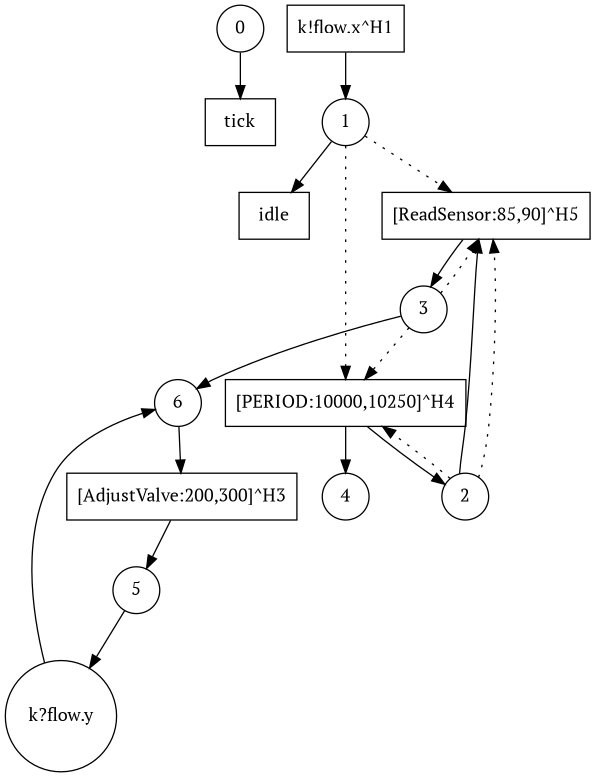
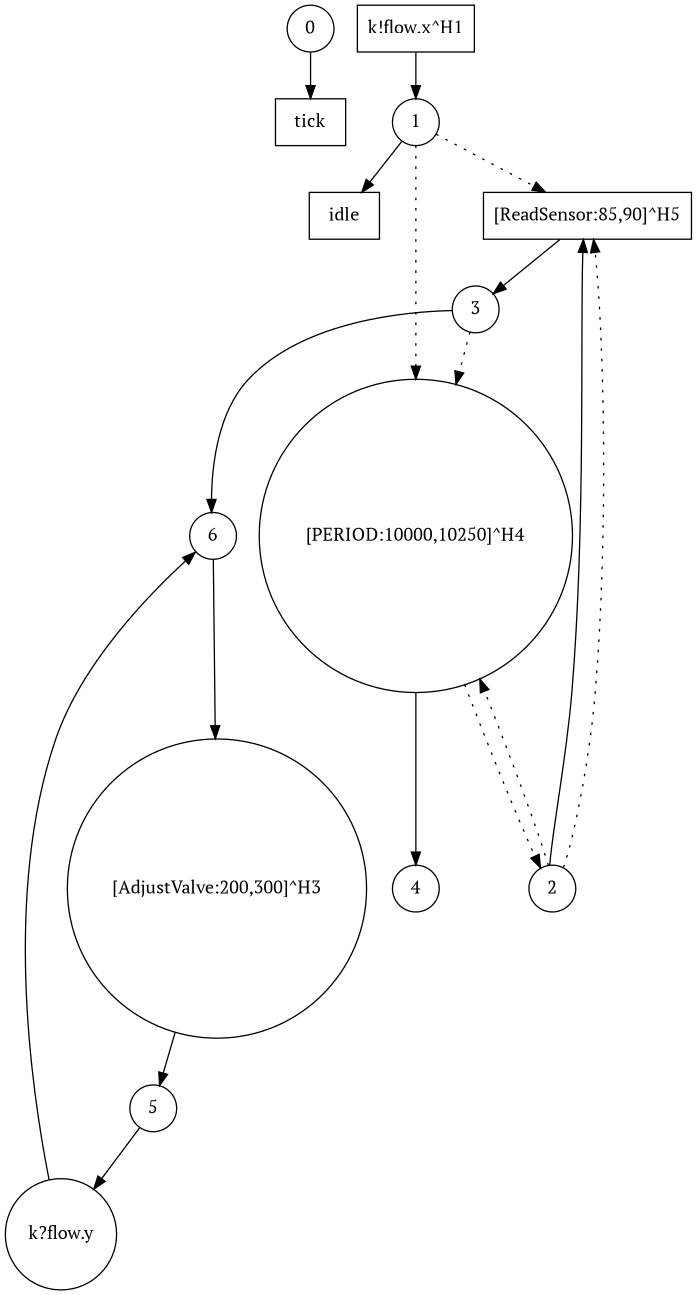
  digraph {
    fontname="PT Serif"
    node [fontname="PT Serif" shape=circle]
    edge [fontname="PT Serif" style=solid]
    n1 [label=tick shape=box]
    0
    n3 [label=idle shape=box]
    1
    n5 [label="[ReadSensor:85,90]^H5" shape=box]
-   n6 [label="[PERIOD:10000,10250]^H4" shape=box]
+   n6 [label="[PERIOD:10000,10250]^H4"]
    3
    2
    4
    6
    n11 [label="k!flow.x^H1" shape=box]
    n12 [label="k?flow.y"]
    5
-   n14 [label="[AdjustValve:200,300]^H3" shape=box]
+   n14 [label="[AdjustValve:200,300]^H3"]
    0 -> n1
    1 -> n3
    1 -> n5 [style=dotted]
    1 -> n6 [style=dotted]
    n5 -> 3
-   n6 -> 2
+   n6 -> 2 [style=dotted]
    n6 -> 4
-   3 -> n5 [style=dotted]
    3 -> n6 [style=dotted]
    3 -> 6
    2 -> n5
    2 -> n5 [style=dotted]
    2 -> n6 [style=dotted]
    6 -> n14
    n11 -> 1
    n12 -> 6
    5 -> n12
    n14 -> 5
  }
